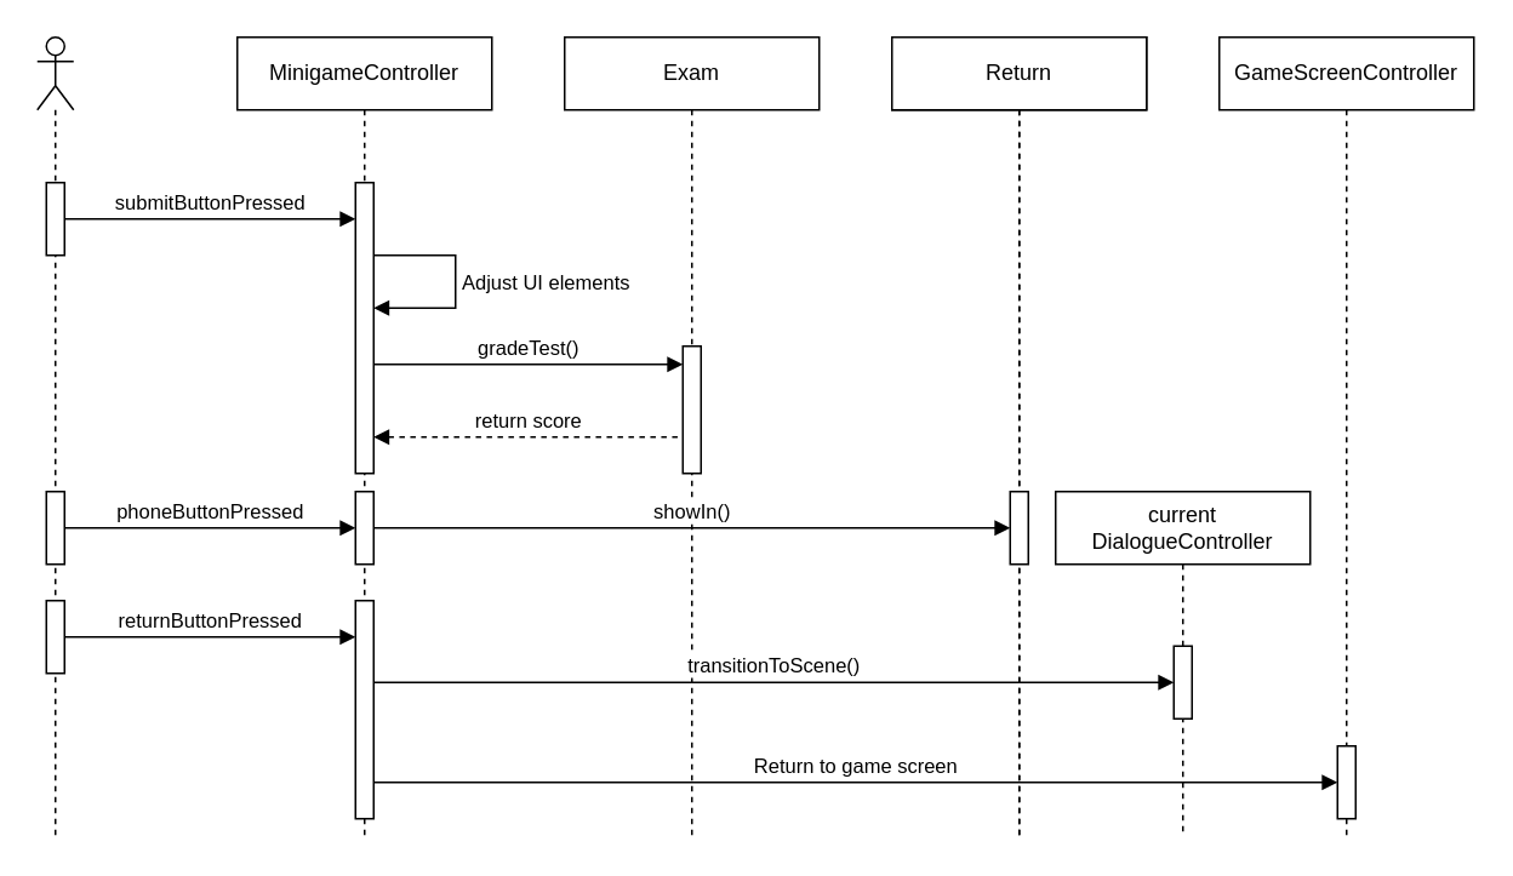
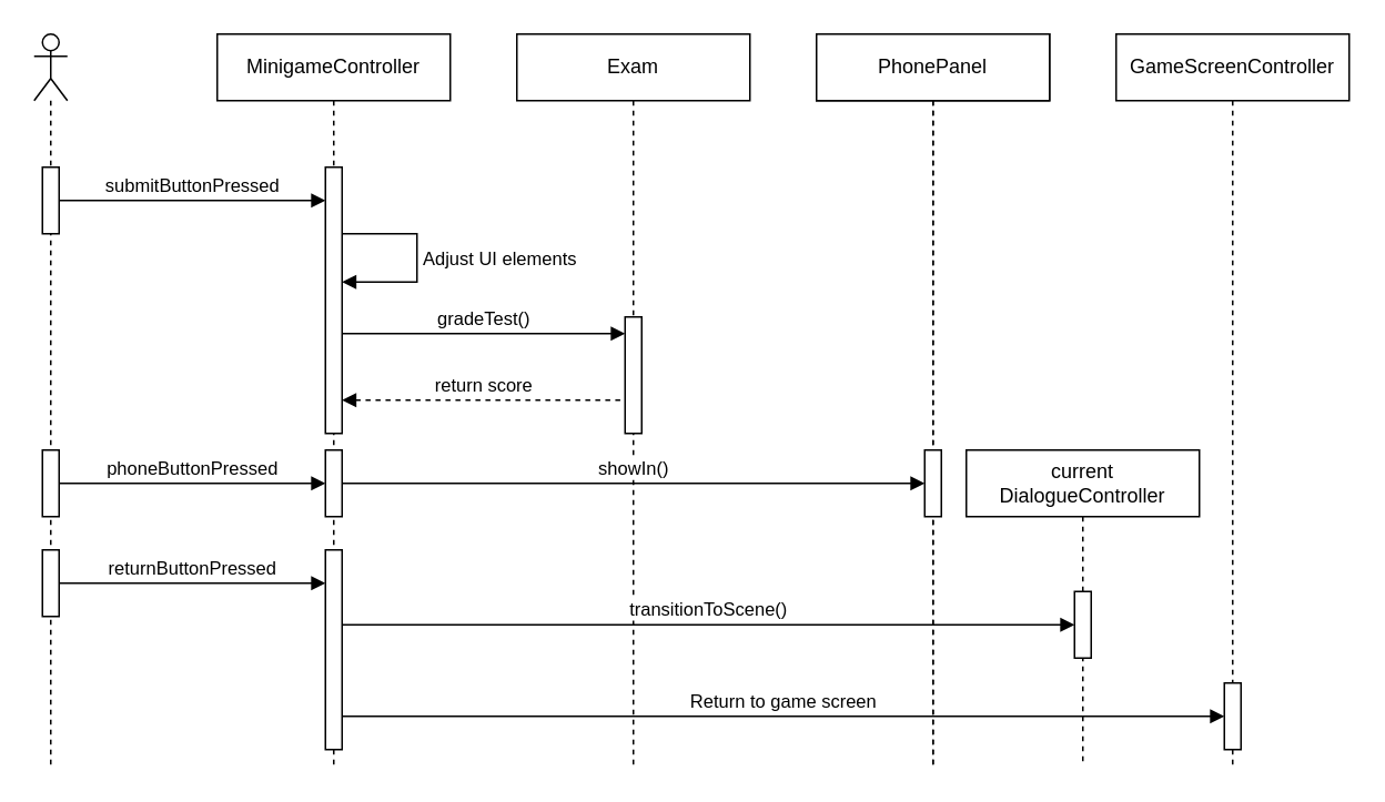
  <mxCell id="0" />
  <mxCell id="1" parent="0" />
  <mxCell id="2" value="" style="shape=umlLifeline;perimeter=lifelinePerimeter;whiteSpace=wrap;html=1;container=1;dropTarget=0;collapsible=0;recursiveResize=0;outlineConnect=0;portConstraint=eastwest;newEdgeStyle={&quot;curved&quot;:0,&quot;rounded&quot;:0};participant=umlActor;" vertex="1" parent="1"><mxGeometry x="20" y="20" width="20" height="440" as="geometry" /></mxCell>
  <mxCell id="3" value="" style="html=1;points=[[0,0,0,0,5],[0,1,0,0,-5],[1,0,0,0,5],[1,1,0,0,-5]];perimeter=orthogonalPerimeter;outlineConnect=0;targetShapes=umlLifeline;portConstraint=eastwest;newEdgeStyle={&quot;curved&quot;:0,&quot;rounded&quot;:0};" vertex="1" parent="2"><mxGeometry x="5" y="80" width="10" height="40" as="geometry" /></mxCell>
  <mxCell id="4" value="" style="html=1;points=[[0,0,0,0,5],[0,1,0,0,-5],[1,0,0,0,5],[1,1,0,0,-5]];perimeter=orthogonalPerimeter;outlineConnect=0;targetShapes=umlLifeline;portConstraint=eastwest;newEdgeStyle={&quot;curved&quot;:0,&quot;rounded&quot;:0};" vertex="1" parent="2"><mxGeometry x="5" y="250" width="10" height="40" as="geometry" /></mxCell>
  <mxCell id="5" value="" style="html=1;points=[[0,0,0,0,5],[0,1,0,0,-5],[1,0,0,0,5],[1,1,0,0,-5]];perimeter=orthogonalPerimeter;outlineConnect=0;targetShapes=umlLifeline;portConstraint=eastwest;newEdgeStyle={&quot;curved&quot;:0,&quot;rounded&quot;:0};" vertex="1" parent="2"><mxGeometry x="5" y="310" width="10" height="40" as="geometry" /></mxCell>
  <mxCell id="6" value="MinigameController" style="shape=umlLifeline;perimeter=lifelinePerimeter;whiteSpace=wrap;html=1;container=1;dropTarget=0;collapsible=0;recursiveResize=0;outlineConnect=0;portConstraint=eastwest;newEdgeStyle={&quot;curved&quot;:0,&quot;rounded&quot;:0};" vertex="1" parent="1"><mxGeometry x="130" y="20" width="140" height="440" as="geometry" /></mxCell>
  <mxCell id="7" value="" style="html=1;points=[[0,0,0,0,5],[0,1,0,0,-5],[1,0,0,0,5],[1,1,0,0,-5]];perimeter=orthogonalPerimeter;outlineConnect=0;targetShapes=umlLifeline;portConstraint=eastwest;newEdgeStyle={&quot;curved&quot;:0,&quot;rounded&quot;:0};" vertex="1" parent="6"><mxGeometry x="65" y="80" width="10" height="160" as="geometry" /></mxCell>
  <mxCell id="8" value="Adjust UI elements" style="html=1;align=left;spacingLeft=2;endArrow=block;rounded=0;edgeStyle=orthogonalEdgeStyle;curved=0;rounded=0;" edge="1" parent="6"><mxGeometry relative="1" as="geometry"><mxPoint x="75" y="120" as="sourcePoint" /><Array as="points"><mxPoint x="120" y="120" /><mxPoint x="120" y="149" /><mxPoint x="75" y="149" /></Array><mxPoint x="75" y="149" as="targetPoint" /></mxGeometry></mxCell>
  <mxCell id="9" value="" style="html=1;points=[[0,0,0,0,5],[0,1,0,0,-5],[1,0,0,0,5],[1,1,0,0,-5]];perimeter=orthogonalPerimeter;outlineConnect=0;targetShapes=umlLifeline;portConstraint=eastwest;newEdgeStyle={&quot;curved&quot;:0,&quot;rounded&quot;:0};" vertex="1" parent="6"><mxGeometry x="65" y="250" width="10" height="40" as="geometry" /></mxCell>
  <mxCell id="10" value="" style="html=1;points=[[0,0,0,0,5],[0,1,0,0,-5],[1,0,0,0,5],[1,1,0,0,-5]];perimeter=orthogonalPerimeter;outlineConnect=0;targetShapes=umlLifeline;portConstraint=eastwest;newEdgeStyle={&quot;curved&quot;:0,&quot;rounded&quot;:0};" vertex="1" parent="6"><mxGeometry x="65" y="310" width="10" height="120" as="geometry" /></mxCell>
  <mxCell id="11" value="Scene" style="shape=umlLifeline;perimeter=lifelinePerimeter;whiteSpace=wrap;html=1;container=1;dropTarget=0;collapsible=0;recursiveResize=0;outlineConnect=0;portConstraint=eastwest;newEdgeStyle={&quot;curved&quot;:0,&quot;rounded&quot;:0};" vertex="1" parent="1"><mxGeometry x="490" y="20" width="140" height="440" as="geometry" /></mxCell>
  <mxCell id="12" value="Exam" style="shape=umlLifeline;perimeter=lifelinePerimeter;whiteSpace=wrap;html=1;container=1;dropTarget=0;collapsible=0;recursiveResize=0;outlineConnect=0;portConstraint=eastwest;newEdgeStyle={&quot;curved&quot;:0,&quot;rounded&quot;:0};" vertex="1" parent="1"><mxGeometry x="310" y="20" width="140" height="440" as="geometry" /></mxCell>
  <mxCell id="13" value="" style="html=1;points=[[0,0,0,0,5],[0,1,0,0,-5],[1,0,0,0,5],[1,1,0,0,-5]];perimeter=orthogonalPerimeter;outlineConnect=0;targetShapes=umlLifeline;portConstraint=eastwest;newEdgeStyle={&quot;curved&quot;:0,&quot;rounded&quot;:0};" vertex="1" parent="12"><mxGeometry x="65" y="170" width="10" height="70" as="geometry" /></mxCell>
- <mxCell id="14" value="Return" style="shape=umlLifeline;perimeter=lifelinePerimeter;whiteSpace=wrap;html=1;container=1;dropTarget=0;collapsible=0;recursiveResize=0;outlineConnect=0;portConstraint=eastwest;newEdgeStyle={&quot;curved&quot;:0,&quot;rounded&quot;:0};" vertex="1" parent="1"><mxGeometry x="490" y="20" width="140" height="440" as="geometry" /></mxCell>
+ <mxCell id="14" value="PhonePanel" style="shape=umlLifeline;perimeter=lifelinePerimeter;whiteSpace=wrap;html=1;container=1;dropTarget=0;collapsible=0;recursiveResize=0;outlineConnect=0;portConstraint=eastwest;newEdgeStyle={&quot;curved&quot;:0,&quot;rounded&quot;:0};" vertex="1" parent="1"><mxGeometry x="490" y="20" width="140" height="440" as="geometry" /></mxCell>
  <mxCell id="15" value="" style="html=1;points=[[0,0,0,0,5],[0,1,0,0,-5],[1,0,0,0,5],[1,1,0,0,-5]];perimeter=orthogonalPerimeter;outlineConnect=0;targetShapes=umlLifeline;portConstraint=eastwest;newEdgeStyle={&quot;curved&quot;:0,&quot;rounded&quot;:0};" vertex="1" parent="14"><mxGeometry x="65" y="250" width="10" height="40" as="geometry" /></mxCell>
  <mxCell id="16" value="GameScreenController" style="shape=umlLifeline;perimeter=lifelinePerimeter;whiteSpace=wrap;html=1;container=1;dropTarget=0;collapsible=0;recursiveResize=0;outlineConnect=0;portConstraint=eastwest;newEdgeStyle={&quot;curved&quot;:0,&quot;rounded&quot;:0};" vertex="1" parent="1"><mxGeometry x="670" y="20" width="140" height="440" as="geometry" /></mxCell>
  <mxCell id="17" value="" style="html=1;points=[[0,0,0,0,5],[0,1,0,0,-5],[1,0,0,0,5],[1,1,0,0,-5]];perimeter=orthogonalPerimeter;outlineConnect=0;targetShapes=umlLifeline;portConstraint=eastwest;newEdgeStyle={&quot;curved&quot;:0,&quot;rounded&quot;:0};" vertex="1" parent="16"><mxGeometry x="65" y="390" width="10" height="40" as="geometry" /></mxCell>
  <mxCell id="18" value="submitButtonPressed" style="html=1;verticalAlign=bottom;endArrow=block;curved=0;rounded=0;" edge="1" parent="1" source="3" target="7"><mxGeometry width="80" relative="1" as="geometry"><mxPoint x="50" y="120" as="sourcePoint" /><mxPoint x="130" y="120" as="targetPoint" /></mxGeometry></mxCell>
  <mxCell id="19" value="gradeTest()" style="html=1;verticalAlign=bottom;endArrow=block;curved=0;rounded=0;" edge="1" parent="1"><mxGeometry width="80" relative="1" as="geometry"><mxPoint x="205" y="200" as="sourcePoint" /><mxPoint x="375" y="200" as="targetPoint" /></mxGeometry></mxCell>
  <mxCell id="20" value="return score" style="html=1;verticalAlign=bottom;endArrow=none;curved=0;rounded=0;dashed=1;startFill=1;startArrow=block;" edge="1" parent="1"><mxGeometry width="80" relative="1" as="geometry"><mxPoint x="205" y="240" as="sourcePoint" /><mxPoint x="375" y="240" as="targetPoint" /></mxGeometry></mxCell>
  <mxCell id="21" value="phoneButtonPressed" style="html=1;verticalAlign=bottom;endArrow=block;curved=0;rounded=0;" edge="1" parent="1"><mxGeometry width="80" relative="1" as="geometry"><mxPoint x="35" y="290" as="sourcePoint" /><mxPoint x="195" y="290" as="targetPoint" /></mxGeometry></mxCell>
  <mxCell id="22" value="showIn()" style="html=1;verticalAlign=bottom;endArrow=block;curved=0;rounded=0;" edge="1" parent="1" source="9" target="15"><mxGeometry width="80" relative="1" as="geometry"><mxPoint x="235" y="290" as="sourcePoint" /><mxPoint x="395" y="290" as="targetPoint" /></mxGeometry></mxCell>
  <mxCell id="23" value="returnButtonPressed" style="html=1;verticalAlign=bottom;endArrow=block;curved=0;rounded=0;" edge="1" parent="1"><mxGeometry width="80" relative="1" as="geometry"><mxPoint x="35" y="350" as="sourcePoint" /><mxPoint x="195" y="350" as="targetPoint" /></mxGeometry></mxCell>
  <mxCell id="24" value="current DialogueController" style="shape=umlLifeline;perimeter=lifelinePerimeter;whiteSpace=wrap;html=1;container=1;dropTarget=0;collapsible=0;recursiveResize=0;outlineConnect=0;portConstraint=eastwest;newEdgeStyle={&quot;curved&quot;:0,&quot;rounded&quot;:0};" vertex="1" parent="1"><mxGeometry x="580" y="270" width="140" height="190" as="geometry" /></mxCell>
  <mxCell id="25" value="" style="html=1;points=[[0,0,0,0,5],[0,1,0,0,-5],[1,0,0,0,5],[1,1,0,0,-5]];perimeter=orthogonalPerimeter;outlineConnect=0;targetShapes=umlLifeline;portConstraint=eastwest;newEdgeStyle={&quot;curved&quot;:0,&quot;rounded&quot;:0};" vertex="1" parent="24"><mxGeometry x="65" y="85" width="10" height="40" as="geometry" /></mxCell>
  <mxCell id="26" value="transitionToScene()" style="html=1;verticalAlign=bottom;endArrow=block;curved=0;rounded=0;" edge="1" parent="1"><mxGeometry width="80" relative="1" as="geometry"><mxPoint x="205" y="375" as="sourcePoint" /><mxPoint x="645" y="375" as="targetPoint" /></mxGeometry></mxCell>
  <mxCell id="27" value="Return to game screen" style="html=1;verticalAlign=bottom;endArrow=block;curved=0;rounded=0;" edge="1" parent="1"><mxGeometry width="80" relative="1" as="geometry"><mxPoint x="205" y="430" as="sourcePoint" /><mxPoint x="735" y="430" as="targetPoint" /></mxGeometry></mxCell>
